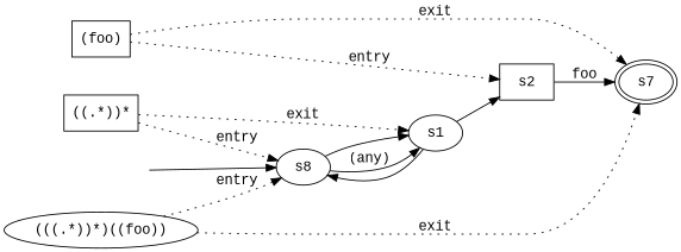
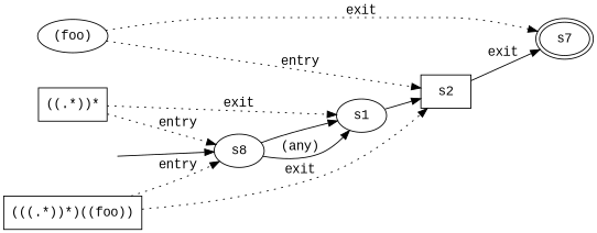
  digraph {
    fontname="Liberation Mono"
    rankdir=LR
    node [fontname="Liberation Mono"]
    edge [fontname="Liberation Mono"]
    n1 [label="((.*))*" shape=box]
-   n2 [label="(foo)" shape=box]
-   n3 [label="(((.*))*)((foo))" shape=ellipse]
+   n2 [label="(foo)" shape=ellipse]
+   n3 [label="(((.*))*)((foo))" shape=box]
    n4 [label=s8]
    s1
    s2 [shape=box]
    n7 [label=s7 peripheries=2]
    _start_ [style=invis]
    subgraph sub_1 {
      rank=same
      n1
      n2
      n3
    }
    n1 -> n4 [label=entry style=dotted]
    n1 -> s1 [label=exit style=dotted]
    n2 -> s2 [label=entry style=dotted]
    n2 -> n7 [label=exit style=dotted]
    n3 -> n4 [label=entry style=dotted]
-   n3 -> n7 [label=exit style=dotted]
+   n3 -> s2 [label=exit style=dotted]
    n4 -> s1
    n4 -> s1 [label="(any)"]
-   s1 -> n4
    s1 -> s2
-   s2 -> n7 [label=foo]
+   s2 -> n7 [label=exit]
    _start_ -> n4
  }
